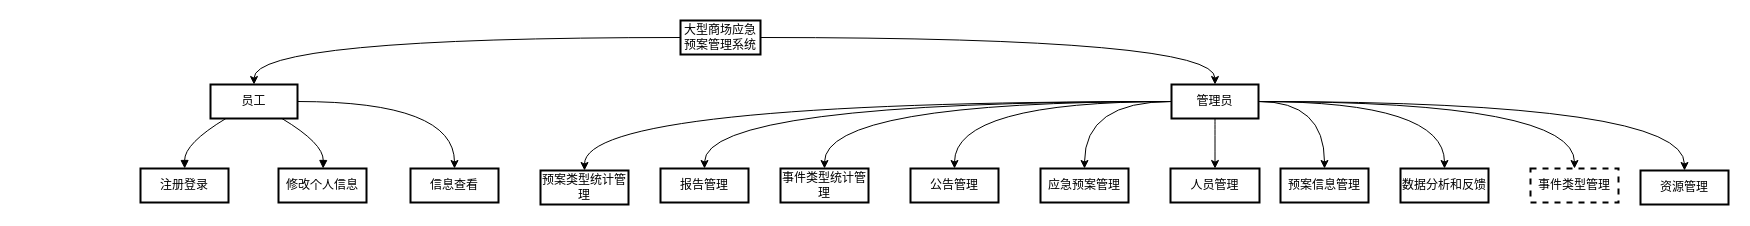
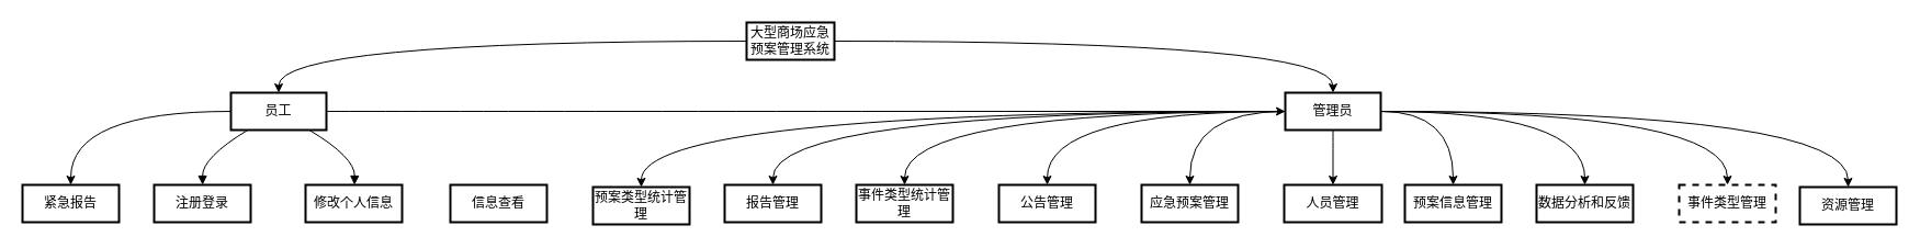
  <mxCell id="0" />
  <mxCell id="1" parent="0" />
  <mxCell id="2" style="edgeStyle=orthogonalEdgeStyle;shape=connector;curved=1;rounded=1;orthogonalLoop=1;jettySize=auto;html=1;entryX=0.5;entryY=0;entryDx=0;entryDy=0;labelBackgroundColor=default;strokeColor=default;align=center;verticalAlign=middle;fontFamily=Helvetica;fontSize=11;fontColor=default;endArrow=classic;" edge="1" parent="1" source="4" target="18"><mxGeometry relative="1" as="geometry" /></mxCell>
  <mxCell id="3" style="edgeStyle=orthogonalEdgeStyle;shape=connector;curved=1;rounded=1;orthogonalLoop=1;jettySize=auto;html=1;entryX=0.5;entryY=0;entryDx=0;entryDy=0;labelBackgroundColor=default;strokeColor=default;align=center;verticalAlign=middle;fontFamily=Helvetica;fontSize=11;fontColor=default;endArrow=classic;" edge="1" parent="1" source="4" target="7"><mxGeometry relative="1" as="geometry" /></mxCell>
  <mxCell id="4" value="大型商场应急预案管理系统" style="whiteSpace=wrap;strokeWidth=2;" parent="1" vertex="1"><mxGeometry x="680" y="20" width="80" height="34" as="geometry" /></mxCell>
- <mxCell id="5" style="edgeStyle=orthogonalEdgeStyle;orthogonalLoop=1;jettySize=auto;html=1;entryX=0.5;entryY=0;entryDx=0;entryDy=0;curved=1;" edge="1" parent="1" source="7" target="26"><mxGeometry relative="1" as="geometry" /></mxCell>
+ <mxCell id="5" style="edgeStyle=orthogonalEdgeStyle;orthogonalLoop=1;jettySize=auto;html=1;curved=1;" edge="1" parent="1" source="7" target="18"><mxGeometry relative="1" as="geometry" /></mxCell>
+ <mxCell id="6" style="edgeStyle=orthogonalEdgeStyle;orthogonalLoop=1;jettySize=auto;html=1;curved=1;" edge="1" parent="1" source="7" target="25"><mxGeometry relative="1" as="geometry" /></mxCell>
  <mxCell id="7" value="员工" style="whiteSpace=wrap;strokeWidth=2;" parent="1" vertex="1"><mxGeometry x="210" y="84" width="87" height="34" as="geometry" /></mxCell>
  <mxCell id="8" style="edgeStyle=orthogonalEdgeStyle;orthogonalLoop=1;jettySize=auto;html=1;entryX=0.5;entryY=0;entryDx=0;entryDy=0;curved=1;" edge="1" parent="1" source="18" target="28"><mxGeometry relative="1" as="geometry" /></mxCell>
  <mxCell id="9" style="edgeStyle=orthogonalEdgeStyle;shape=connector;curved=1;rounded=1;orthogonalLoop=1;jettySize=auto;html=1;labelBackgroundColor=default;strokeColor=default;align=center;verticalAlign=middle;fontFamily=Helvetica;fontSize=11;fontColor=default;endArrow=classic;" edge="1" parent="1" source="18" target="30"><mxGeometry relative="1" as="geometry" /></mxCell>
  <mxCell id="10" style="edgeStyle=orthogonalEdgeStyle;shape=connector;curved=1;rounded=1;orthogonalLoop=1;jettySize=auto;html=1;labelBackgroundColor=default;strokeColor=default;align=center;verticalAlign=middle;fontFamily=Helvetica;fontSize=11;fontColor=default;endArrow=classic;" edge="1" parent="1" source="18" target="32"><mxGeometry relative="1" as="geometry" /></mxCell>
  <mxCell id="11" style="edgeStyle=orthogonalEdgeStyle;shape=connector;curved=1;rounded=1;orthogonalLoop=1;jettySize=auto;html=1;labelBackgroundColor=default;strokeColor=default;align=center;verticalAlign=middle;fontFamily=Helvetica;fontSize=11;fontColor=default;endArrow=classic;" edge="1" parent="1" source="18" target="31"><mxGeometry relative="1" as="geometry" /></mxCell>
  <mxCell id="12" style="edgeStyle=orthogonalEdgeStyle;shape=connector;curved=1;rounded=1;orthogonalLoop=1;jettySize=auto;html=1;entryX=0.5;entryY=0;entryDx=0;entryDy=0;labelBackgroundColor=default;strokeColor=default;align=center;verticalAlign=middle;fontFamily=Helvetica;fontSize=11;fontColor=default;endArrow=classic;" edge="1" parent="1" source="18" target="34"><mxGeometry relative="1" as="geometry" /></mxCell>
  <mxCell id="13" style="edgeStyle=orthogonalEdgeStyle;shape=connector;curved=1;rounded=1;orthogonalLoop=1;jettySize=auto;html=1;labelBackgroundColor=default;strokeColor=default;align=center;verticalAlign=middle;fontFamily=Helvetica;fontSize=11;fontColor=default;endArrow=classic;" edge="1" parent="1" source="18" target="33"><mxGeometry relative="1" as="geometry" /></mxCell>
  <mxCell id="14" style="edgeStyle=orthogonalEdgeStyle;shape=connector;curved=1;rounded=1;orthogonalLoop=1;jettySize=auto;html=1;labelBackgroundColor=default;strokeColor=default;align=center;verticalAlign=middle;fontFamily=Helvetica;fontSize=11;fontColor=default;endArrow=classic;" edge="1" parent="1" source="18" target="27"><mxGeometry relative="1" as="geometry" /></mxCell>
  <mxCell id="15" style="edgeStyle=orthogonalEdgeStyle;shape=connector;curved=1;rounded=1;orthogonalLoop=1;jettySize=auto;html=1;labelBackgroundColor=default;strokeColor=default;align=center;verticalAlign=middle;fontFamily=Helvetica;fontSize=11;fontColor=default;endArrow=classic;" edge="1" parent="1" source="18" target="22"><mxGeometry relative="1" as="geometry" /></mxCell>
  <mxCell id="16" style="edgeStyle=orthogonalEdgeStyle;shape=connector;curved=1;rounded=1;orthogonalLoop=1;jettySize=auto;html=1;entryX=0.5;entryY=0;entryDx=0;entryDy=0;labelBackgroundColor=default;strokeColor=default;align=center;verticalAlign=middle;fontFamily=Helvetica;fontSize=11;fontColor=default;endArrow=classic;" edge="1" parent="1" source="18" target="21"><mxGeometry relative="1" as="geometry" /></mxCell>
  <mxCell id="17" style="edgeStyle=orthogonalEdgeStyle;shape=connector;curved=1;rounded=1;orthogonalLoop=1;jettySize=auto;html=1;labelBackgroundColor=default;strokeColor=default;align=center;verticalAlign=middle;fontFamily=Helvetica;fontSize=11;fontColor=default;endArrow=classic;" edge="1" parent="1" source="18" target="29"><mxGeometry relative="1" as="geometry" /></mxCell>
  <mxCell id="18" value="管理员" style="whiteSpace=wrap;strokeWidth=2;" parent="1" vertex="1"><mxGeometry x="1171" y="84" width="87" height="34" as="geometry" /></mxCell>
  <mxCell id="19" value="注册登录" style="whiteSpace=wrap;strokeWidth=2;" parent="1" vertex="1"><mxGeometry y="168" width="88" height="34" as="geometry" x="140" /></mxCell>
  <mxCell id="20" value="修改个人信息" style="whiteSpace=wrap;strokeWidth=2;" parent="1" vertex="1"><mxGeometry x="278" y="168" width="88" height="34" as="geometry" /></mxCell>
  <mxCell id="21" value="应急预案管理" style="whiteSpace=wrap;strokeWidth=2;" parent="1" vertex="1"><mxGeometry x="1040" y="168" width="88" height="34" as="geometry" /></mxCell>
  <mxCell id="22" value="人员管理" style="whiteSpace=wrap;strokeWidth=2;" parent="1" vertex="1"><mxGeometry x="1170" y="168" width="89" height="34" as="geometry" /></mxCell>
  <mxCell id="23" value="" style="curved=1;startArrow=none;endArrow=block;exitX=0.177;exitY=1;entryX=0.502;entryY=0;" parent="1" source="7" target="19" edge="1"><mxGeometry relative="1" as="geometry"><Array as="points"><mxPoint x="184" y="143" /></Array></mxGeometry></mxCell>
  <mxCell id="24" value="" style="curved=1;startArrow=none;endArrow=block;exitX=0.821;exitY=1;entryX=0.507;entryY=0;" parent="1" source="7" target="20" edge="1"><mxGeometry relative="1" as="geometry"><Array as="points"><mxPoint x="323" y="143" /></Array></mxGeometry></mxCell>
+ <mxCell id="25" value="紧急报告" style="whiteSpace=wrap;strokeWidth=2;" vertex="1" parent="1"><mxGeometry x="20" y="168" width="88" height="34" as="geometry" /></mxCell>
  <mxCell id="26" value="信息查看" style="whiteSpace=wrap;strokeWidth=2;" vertex="1" parent="1"><mxGeometry x="410" y="168" width="88" height="34" as="geometry" /></mxCell>
  <mxCell id="27" value="资源管理" style="whiteSpace=wrap;strokeWidth=2;" vertex="1" parent="1"><mxGeometry x="1640" y="170" width="88" height="34" as="geometry" /></mxCell>
  <mxCell id="28" value="报告管理" style="whiteSpace=wrap;strokeWidth=2;" vertex="1" parent="1"><mxGeometry x="660" y="168" width="88" height="34" as="geometry" /></mxCell>
  <mxCell id="29" value="预案类型统计管理" style="whiteSpace=wrap;strokeWidth=2;" vertex="1" parent="1"><mxGeometry x="540" y="170" width="88" height="34" as="geometry" /></mxCell>
  <mxCell id="30" value="事件类型统计管理" style="whiteSpace=wrap;strokeWidth=2;" vertex="1" parent="1"><mxGeometry x="780" y="168" width="88" height="34" as="geometry" /></mxCell>
  <mxCell id="31" value="预案信息管理" style="whiteSpace=wrap;strokeWidth=2;" vertex="1" parent="1"><mxGeometry x="1280" y="168" width="88" height="34" as="geometry" /></mxCell>
  <mxCell id="32" value="公告管理" style="whiteSpace=wrap;strokeWidth=2;" vertex="1" parent="1"><mxGeometry x="910" y="168" width="88" height="34" as="geometry" /></mxCell>
  <mxCell id="33" value="事件类型管理" style="whiteSpace=wrap;strokeWidth=2;dashed=1;" vertex="1" parent="1"><mxGeometry x="1530" y="168" width="88" height="34" as="geometry" /></mxCell>
  <mxCell id="34" value="数据分析和反馈" style="whiteSpace=wrap;strokeWidth=2;" vertex="1" parent="1"><mxGeometry x="1400" y="168" width="88" height="34" as="geometry" /></mxCell>
